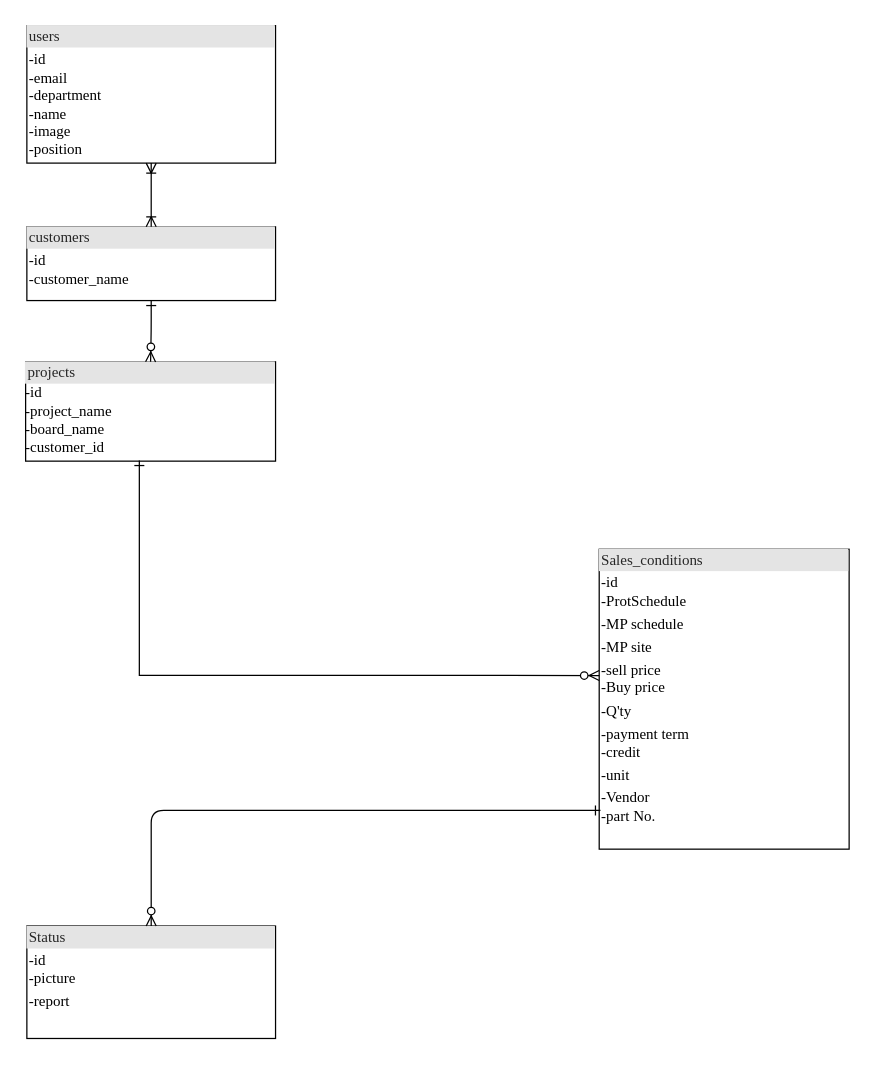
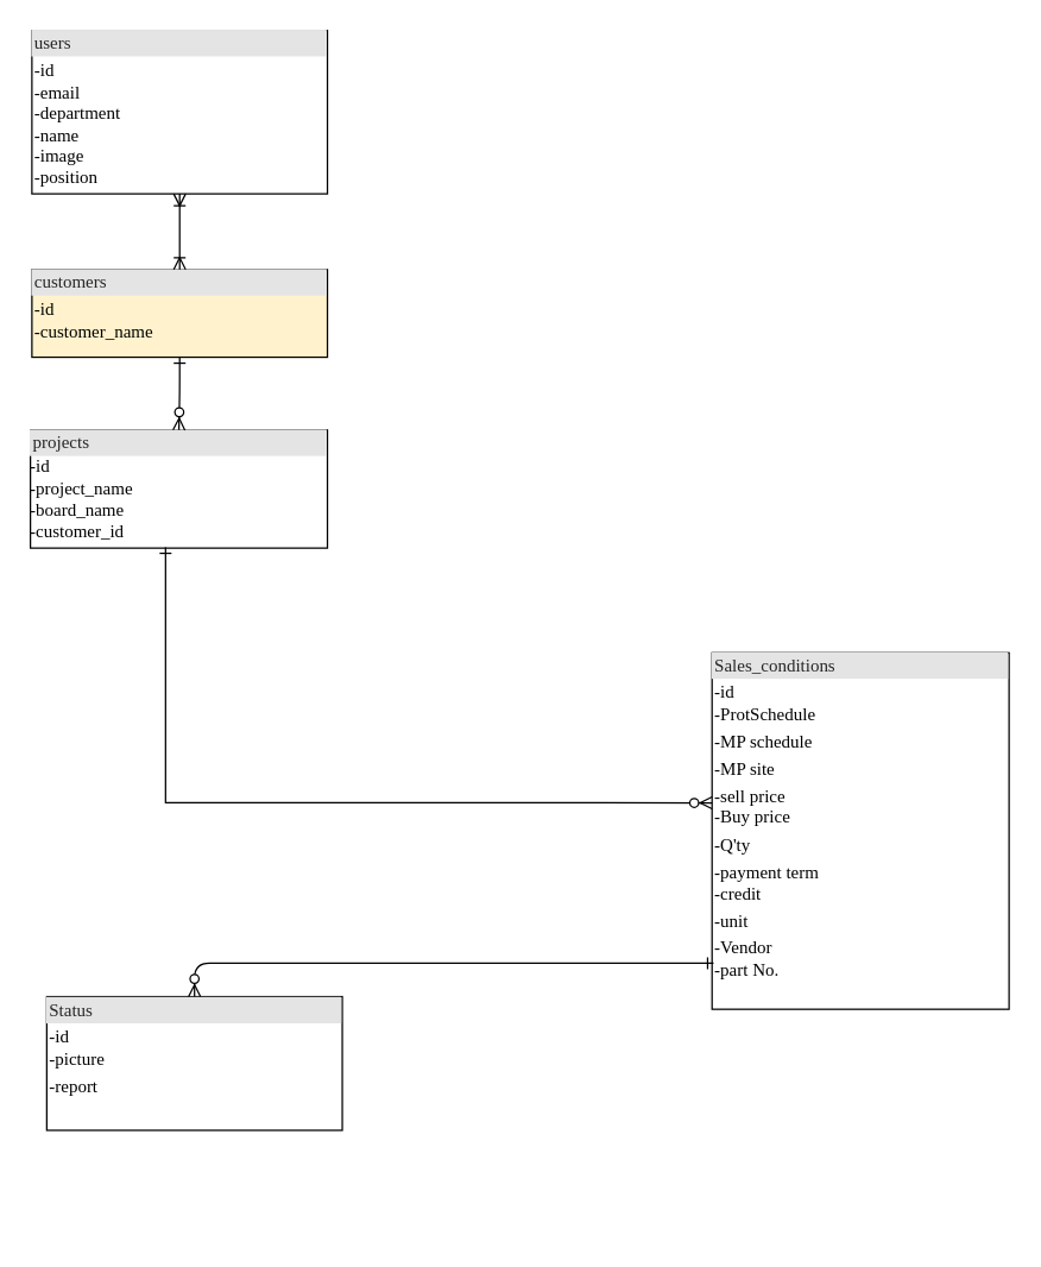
  <mxCell id="0" />
  <mxCell id="1" parent="0" />
  <mxCell id="2" value="&lt;div style=&quot;box-sizing: border-box ; width: 100% ; background: #e4e4e4 ; padding: 2px&quot;&gt;&lt;font color=&quot;#262626&quot;&gt;users&lt;/font&gt;&lt;/div&gt;&lt;table style=&quot;width: 100% ; font-size: 1em&quot; cellpadding=&quot;2&quot; cellspacing=&quot;0&quot;&gt;&lt;tbody&gt;&lt;tr&gt;&lt;td&gt;-id&lt;br&gt;-email&lt;br&gt;-department&lt;br&gt;-name&lt;br&gt;-image&lt;br&gt;-position&lt;/td&gt;&lt;/tr&gt;&lt;tr&gt;&lt;td&gt;&lt;br&gt;&lt;/td&gt;&lt;/tr&gt;&lt;tr&gt;&lt;td&gt;&lt;br&gt;&lt;/td&gt;&lt;/tr&gt;&lt;/tbody&gt;&lt;/table&gt;" style="verticalAlign=top;align=left;overflow=fill;html=1;rounded=0;shadow=0;comic=0;labelBackgroundColor=none;strokeWidth=1;fontFamily=Verdana;fontSize=12" vertex="1" parent="1"><mxGeometry x="21" y="20" width="199" height="110" as="geometry" /></mxCell>
- <mxCell id="3" value="&lt;div style=&quot;box-sizing: border-box ; width: 100% ; background: #e4e4e4 ; padding: 2px&quot;&gt;&lt;font color=&quot;#262626&quot;&gt;Status&lt;/font&gt;&lt;/div&gt;&lt;table style=&quot;width: 100% ; font-size: 1em&quot; cellpadding=&quot;2&quot; cellspacing=&quot;0&quot;&gt;&lt;tbody&gt;&lt;tr&gt;&lt;td&gt;-id&lt;br&gt;-picture&lt;/td&gt;&lt;/tr&gt;&lt;tr&gt;&lt;td&gt;-report&lt;/td&gt;&lt;/tr&gt;&lt;tr&gt;&lt;td&gt;&lt;/td&gt;&lt;/tr&gt;&lt;/tbody&gt;&lt;/table&gt;" style="verticalAlign=top;align=left;overflow=fill;html=1;rounded=0;shadow=0;comic=0;labelBackgroundColor=none;strokeWidth=1;fontFamily=Verdana;fontSize=12" vertex="1" parent="1"><mxGeometry x="21" y="740.5" width="199" height="90" as="geometry" /></mxCell>
+ <mxCell id="3" value="&lt;div style=&quot;box-sizing: border-box ; width: 100% ; background: #e4e4e4 ; padding: 2px&quot;&gt;&lt;font color=&quot;#262626&quot;&gt;Status&lt;/font&gt;&lt;/div&gt;&lt;table style=&quot;width: 100% ; font-size: 1em&quot; cellpadding=&quot;2&quot; cellspacing=&quot;0&quot;&gt;&lt;tbody&gt;&lt;tr&gt;&lt;td&gt;-id&lt;br&gt;-picture&lt;/td&gt;&lt;/tr&gt;&lt;tr&gt;&lt;td&gt;-report&lt;/td&gt;&lt;/tr&gt;&lt;tr&gt;&lt;td&gt;&lt;/td&gt;&lt;/tr&gt;&lt;/tbody&gt;&lt;/table&gt;" style="verticalAlign=top;align=left;overflow=fill;html=1;rounded=0;shadow=0;comic=0;labelBackgroundColor=none;strokeWidth=1;fontFamily=Verdana;fontSize=12" vertex="1" parent="1"><mxGeometry x="31" y="670.5" width="199" height="90" as="geometry" /></mxCell>
  <mxCell id="4" value="&lt;div style=&quot;box-sizing: border-box ; width: 100% ; background: #e4e4e4 ; padding: 2px&quot;&gt;&lt;font color=&quot;#262626&quot;&gt;projects&amp;nbsp;&lt;/font&gt;&lt;/div&gt;-id&lt;br&gt;-project_name&lt;br&gt;-board_name&lt;br&gt;-customer_id&lt;br&gt;&lt;table style=&quot;width: 100% ; font-size: 1em&quot; cellpadding=&quot;2&quot; cellspacing=&quot;0&quot;&gt;&lt;tbody&gt;&lt;tr&gt;&lt;/tr&gt;&lt;tr&gt;&lt;/tr&gt;&lt;/tbody&gt;&lt;/table&gt;" style="verticalAlign=top;align=left;overflow=fill;html=1;rounded=0;shadow=0;comic=0;labelBackgroundColor=none;strokeWidth=1;fontFamily=Verdana;fontSize=12" vertex="1" parent="1"><mxGeometry x="20" y="289" width="200" height="79.5" as="geometry" /></mxCell>
  <mxCell id="5" style="edgeStyle=orthogonalEdgeStyle;html=1;entryX=0.5;entryY=0;labelBackgroundColor=none;startArrow=ERone;endArrow=ERzeroToMany;fontFamily=Verdana;fontSize=12;align=left;startFill=0;endFill=1;" edge="1" parent="1" source="6" target="4"><mxGeometry relative="1" as="geometry" /></mxCell>
- <mxCell id="6" value="&lt;div style=&quot;box-sizing: border-box ; width: 100% ; background: #e4e4e4 ; padding: 2px&quot;&gt;&lt;font color=&quot;#262626&quot;&gt;customers&lt;/font&gt;&lt;/div&gt;&lt;table style=&quot;width: 100% ; font-size: 1em&quot; cellpadding=&quot;2&quot; cellspacing=&quot;0&quot;&gt;&lt;tbody&gt;&lt;tr&gt;&lt;td&gt;-id&lt;br&gt;-customer_name&lt;/td&gt;&lt;/tr&gt;&lt;/tbody&gt;&lt;/table&gt;" style="verticalAlign=top;align=left;overflow=fill;html=1;rounded=0;shadow=0;comic=0;labelBackgroundColor=none;strokeWidth=1;fontFamily=Verdana;fontSize=12;" vertex="1" parent="1"><mxGeometry x="21" y="181" width="199" height="59" as="geometry" /></mxCell>
+ <mxCell id="6" value="&lt;div style=&quot;box-sizing: border-box ; width: 100% ; background: #e4e4e4 ; padding: 2px&quot;&gt;&lt;font color=&quot;#262626&quot;&gt;customers&lt;/font&gt;&lt;/div&gt;&lt;table style=&quot;width: 100% ; font-size: 1em&quot; cellpadding=&quot;2&quot; cellspacing=&quot;0&quot;&gt;&lt;tbody&gt;&lt;tr&gt;&lt;td&gt;-id&lt;br&gt;-customer_name&lt;/td&gt;&lt;/tr&gt;&lt;/tbody&gt;&lt;/table&gt;" style="verticalAlign=top;align=left;overflow=fill;html=1;rounded=0;shadow=0;comic=0;labelBackgroundColor=none;strokeWidth=1;fontFamily=Verdana;fontSize=12;fillColor=#fff2cc;" vertex="1" parent="1"><mxGeometry x="21" y="181" width="199" height="59" as="geometry" /></mxCell>
  <mxCell id="7" value="&lt;div style=&quot;box-sizing: border-box ; width: 100% ; background: #e4e4e4 ; padding: 2px&quot;&gt;&lt;font color=&quot;#262626&quot;&gt;Sales_conditions&lt;/font&gt;&lt;/div&gt;&lt;table style=&quot;width: 100% ; font-size: 1em&quot; cellpadding=&quot;2&quot; cellspacing=&quot;0&quot;&gt;&lt;tbody&gt;&lt;tr&gt;&lt;td&gt;-id&lt;br&gt;-ProtSchedule&lt;/td&gt;&lt;/tr&gt;&lt;tr&gt;&lt;td&gt;-MP schedule&lt;/td&gt;&lt;/tr&gt;&lt;tr&gt;&lt;td&gt;-MP site&lt;/td&gt;&lt;/tr&gt;&lt;tr&gt;&lt;td&gt;-sell price&lt;br&gt;-Buy price&lt;/td&gt;&lt;/tr&gt;&lt;tr&gt;&lt;td&gt;-Q'ty&lt;/td&gt;&lt;/tr&gt;&lt;tr&gt;&lt;td&gt;-payment term&lt;br&gt;-credit&lt;/td&gt;&lt;/tr&gt;&lt;tr&gt;&lt;td&gt;-unit&lt;/td&gt;&lt;/tr&gt;&lt;tr&gt;&lt;td&gt;-Vendor&lt;br&gt;-part No.&lt;br&gt;&lt;/td&gt;&lt;/tr&gt;&lt;tr&gt;&lt;td&gt;&lt;/td&gt;&lt;/tr&gt;&lt;/tbody&gt;&lt;/table&gt;" style="verticalAlign=top;align=left;overflow=fill;html=1;rounded=0;shadow=0;comic=0;labelBackgroundColor=none;strokeWidth=1;fontFamily=Verdana;fontSize=12" vertex="1" parent="1"><mxGeometry x="479" y="439" width="200" height="240" as="geometry" /></mxCell>
  <mxCell id="8" value="" style="edgeStyle=orthogonalEdgeStyle;html=1;endArrow=ERoneToMany;startArrow=ERoneToMany;labelBackgroundColor=none;fontFamily=Verdana;fontSize=12;align=left;exitX=0.5;exitY=1;entryX=0.5;entryY=0;startFill=0;" edge="1" parent="1" source="2" target="6"><mxGeometry width="100" height="100" relative="1" as="geometry"><mxPoint x="250" y="310" as="sourcePoint" /><mxPoint x="350" y="210" as="targetPoint" /></mxGeometry></mxCell>
  <mxCell id="9" style="edgeStyle=orthogonalEdgeStyle;html=1;labelBackgroundColor=none;startArrow=ERone;endArrow=ERzeroToMany;fontFamily=Verdana;fontSize=12;align=left;startFill=0;endFill=1;entryX=0.5;entryY=0;entryDx=0;entryDy=0;exitX=0.005;exitY=0.871;exitDx=0;exitDy=0;exitPerimeter=0;" edge="1" parent="1" source="7" target="3"><mxGeometry relative="1" as="geometry"><mxPoint x="121" y="629" as="sourcePoint" /><mxPoint x="141" y="741" as="targetPoint" /><Array as="points" /></mxGeometry></mxCell>
  <mxCell id="10" style="edgeStyle=orthogonalEdgeStyle;rounded=0;orthogonalLoop=1;jettySize=auto;html=1;exitX=0.5;exitY=1;exitDx=0;exitDy=0;startArrow=ERzeroToMany;startFill=1;endArrow=ERone;endFill=0;" edge="1" parent="1" source="4" target="4"><mxGeometry relative="1" as="geometry" /></mxCell>
  <mxCell id="11" style="edgeStyle=orthogonalEdgeStyle;rounded=0;orthogonalLoop=1;jettySize=auto;html=1;exitX=0.455;exitY=0.994;exitDx=0;exitDy=0;entryX=0;entryY=0.421;entryDx=0;entryDy=0;startArrow=ERone;startFill=0;endArrow=ERzeroToMany;endFill=1;exitPerimeter=0;entryPerimeter=0;" edge="1" parent="1" source="4" target="7"><mxGeometry relative="1" as="geometry"><mxPoint x="230" y="220.5" as="sourcePoint" /><mxPoint x="120.5" y="469" as="targetPoint" /></mxGeometry></mxCell>
